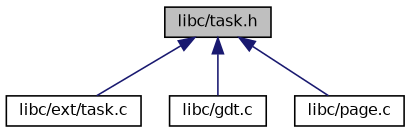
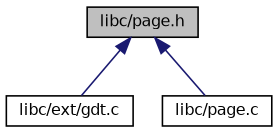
  digraph {
    node [color=black fillcolor=white fontname=Helvetica fontsize=10 shape=record style=filled]
    edge [color=midnightblue dir=back fontname=Helvetica fontsize=10 labelfontname=Helvetica labelfontsize=10 style=solid]
-   n1 [fillcolor=grey75 fontcolor=black height=0.2 label="libc/task.h" width=0.4]
-   n2 [height=0.2 label="libc/ext/task.c" width=0.4]
-   n3 [height=0.2 label="libc/gdt.c" width=0.4]
+   n1 [fillcolor=grey75 fontcolor=black height=0.2 label="libc/page.h" width=0.4]
+   n2 [height=0.2 label="libc/ext/gdt.c" width=0.4]
    n4 [height=0.2 label="libc/page.c" width=0.4]
    n1 -> n2
-   n1 -> n3
    n1 -> n4
  }
